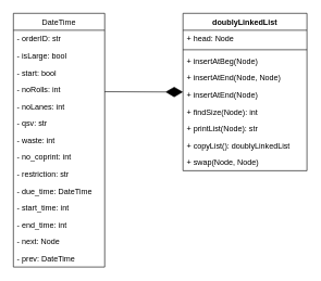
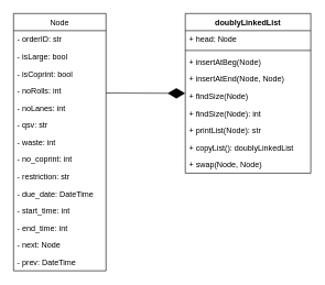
  <mxCell id="0" />
  <mxCell id="1" parent="0" />
- <mxCell id="2" value="DateTime" style="swimlane;fontStyle=0;childLayout=stackLayout;horizontal=1;startSize=26;fillColor=none;horizontalStack=0;resizeParent=1;resizeParentMax=0;resizeLast=0;collapsible=1;marginBottom=0;" vertex="1" parent="1"><mxGeometry x="20" y="20" width="140" height="390" as="geometry" /></mxCell>
+ <mxCell id="2" value="Node" style="swimlane;fontStyle=0;childLayout=stackLayout;horizontal=1;startSize=26;fillColor=none;horizontalStack=0;resizeParent=1;resizeParentMax=0;resizeLast=0;collapsible=1;marginBottom=0;" vertex="1" parent="1"><mxGeometry x="20" y="20" width="140" height="390" as="geometry" /></mxCell>
  <mxCell id="3" value="- orderID: str" style="text;strokeColor=none;fillColor=none;align=left;verticalAlign=top;spacingLeft=4;spacingRight=4;overflow=hidden;rotatable=0;points=[[0,0.5],[1,0.5]];portConstraint=eastwest;" vertex="1" parent="2"><mxGeometry y="26" width="140" height="26" as="geometry" /></mxCell>
  <mxCell id="4" value="- isLarge: bool" style="text;strokeColor=none;fillColor=none;align=left;verticalAlign=top;spacingLeft=4;spacingRight=4;overflow=hidden;rotatable=0;points=[[0,0.5],[1,0.5]];portConstraint=eastwest;" vertex="1" parent="2"><mxGeometry y="52" width="140" height="26" as="geometry" /></mxCell>
- <mxCell id="5" value="- start: bool" style="text;strokeColor=none;fillColor=none;align=left;verticalAlign=top;spacingLeft=4;spacingRight=4;overflow=hidden;rotatable=0;points=[[0,0.5],[1,0.5]];portConstraint=eastwest;" vertex="1" parent="2"><mxGeometry y="78" width="140" height="26" as="geometry" /></mxCell>
+ <mxCell id="5" value="- isCoprint: bool" style="text;strokeColor=none;fillColor=none;align=left;verticalAlign=top;spacingLeft=4;spacingRight=4;overflow=hidden;rotatable=0;points=[[0,0.5],[1,0.5]];portConstraint=eastwest;" vertex="1" parent="2"><mxGeometry y="78" width="140" height="26" as="geometry" /></mxCell>
  <mxCell id="6" value="- noRolls: int" style="text;strokeColor=none;fillColor=none;align=left;verticalAlign=top;spacingLeft=4;spacingRight=4;overflow=hidden;rotatable=0;points=[[0,0.5],[1,0.5]];portConstraint=eastwest;" vertex="1" parent="2"><mxGeometry y="104" width="140" height="26" as="geometry" /></mxCell>
  <mxCell id="7" value="- noLanes: int" style="text;strokeColor=none;fillColor=none;align=left;verticalAlign=top;spacingLeft=4;spacingRight=4;overflow=hidden;rotatable=0;points=[[0,0.5],[1,0.5]];portConstraint=eastwest;" vertex="1" parent="2"><mxGeometry y="130" width="140" height="26" as="geometry" /></mxCell>
  <mxCell id="8" value="- qsv: str" style="text;strokeColor=none;fillColor=none;align=left;verticalAlign=top;spacingLeft=4;spacingRight=4;overflow=hidden;rotatable=0;points=[[0,0.5],[1,0.5]];portConstraint=eastwest;" vertex="1" parent="2"><mxGeometry y="156" width="140" height="26" as="geometry" /></mxCell>
  <mxCell id="9" value="- waste: int" style="text;strokeColor=none;fillColor=none;align=left;verticalAlign=top;spacingLeft=4;spacingRight=4;overflow=hidden;rotatable=0;points=[[0,0.5],[1,0.5]];portConstraint=eastwest;" vertex="1" parent="2"><mxGeometry y="182" width="140" height="26" as="geometry" /></mxCell>
  <mxCell id="10" value="- no_coprint: int" style="text;strokeColor=none;fillColor=none;align=left;verticalAlign=top;spacingLeft=4;spacingRight=4;overflow=hidden;rotatable=0;points=[[0,0.5],[1,0.5]];portConstraint=eastwest;" vertex="1" parent="2"><mxGeometry y="208" width="140" height="26" as="geometry" /></mxCell>
  <mxCell id="11" value="- restriction: str" style="text;strokeColor=none;fillColor=none;align=left;verticalAlign=top;spacingLeft=4;spacingRight=4;overflow=hidden;rotatable=0;points=[[0,0.5],[1,0.5]];portConstraint=eastwest;" vertex="1" parent="2"><mxGeometry y="234" width="140" height="26" as="geometry" /></mxCell>
- <mxCell id="12" value="- due_time: DateTime" style="text;strokeColor=none;fillColor=none;align=left;verticalAlign=top;spacingLeft=4;spacingRight=4;overflow=hidden;rotatable=0;points=[[0,0.5],[1,0.5]];portConstraint=eastwest;" vertex="1" parent="2"><mxGeometry y="260" width="140" height="26" as="geometry" /></mxCell>
+ <mxCell id="12" value="- due_date: DateTime" style="text;strokeColor=none;fillColor=none;align=left;verticalAlign=top;spacingLeft=4;spacingRight=4;overflow=hidden;rotatable=0;points=[[0,0.5],[1,0.5]];portConstraint=eastwest;" vertex="1" parent="2"><mxGeometry y="260" width="140" height="26" as="geometry" /></mxCell>
  <mxCell id="13" value="- start_time: int" style="text;strokeColor=none;fillColor=none;align=left;verticalAlign=top;spacingLeft=4;spacingRight=4;overflow=hidden;rotatable=0;points=[[0,0.5],[1,0.5]];portConstraint=eastwest;" vertex="1" parent="2"><mxGeometry y="286" width="140" height="26" as="geometry" /></mxCell>
  <mxCell id="14" value="- end_time: int" style="text;strokeColor=none;fillColor=none;align=left;verticalAlign=top;spacingLeft=4;spacingRight=4;overflow=hidden;rotatable=0;points=[[0,0.5],[1,0.5]];portConstraint=eastwest;" vertex="1" parent="2"><mxGeometry y="312" width="140" height="26" as="geometry" /></mxCell>
  <mxCell id="15" value="- next: Node" style="text;strokeColor=none;fillColor=none;align=left;verticalAlign=top;spacingLeft=4;spacingRight=4;overflow=hidden;rotatable=0;points=[[0,0.5],[1,0.5]];portConstraint=eastwest;" vertex="1" parent="2"><mxGeometry y="338" width="140" height="26" as="geometry" /></mxCell>
  <mxCell id="16" value="- prev: DateTime" style="text;strokeColor=none;fillColor=none;align=left;verticalAlign=top;spacingLeft=4;spacingRight=4;overflow=hidden;rotatable=0;points=[[0,0.5],[1,0.5]];portConstraint=eastwest;" vertex="1" parent="2"><mxGeometry y="364" width="140" height="26" as="geometry" /></mxCell>
  <mxCell id="17" value="doublyLinkedList" style="swimlane;fontStyle=1;align=center;verticalAlign=top;childLayout=stackLayout;horizontal=1;startSize=26;horizontalStack=0;resizeParent=1;resizeParentMax=0;resizeLast=0;collapsible=1;marginBottom=0;" vertex="1" parent="1"><mxGeometry x="280" y="20" width="190" height="242" as="geometry" /></mxCell>
  <mxCell id="18" value="+ head: Node" style="text;strokeColor=none;fillColor=none;align=left;verticalAlign=top;spacingLeft=4;spacingRight=4;overflow=hidden;rotatable=0;points=[[0,0.5],[1,0.5]];portConstraint=eastwest;" vertex="1" parent="17"><mxGeometry y="26" width="190" height="26" as="geometry" /></mxCell>
  <mxCell id="19" value="" style="line;strokeWidth=1;fillColor=none;align=left;verticalAlign=middle;spacingTop=-1;spacingLeft=3;spacingRight=3;rotatable=0;labelPosition=right;points=[];portConstraint=eastwest;" vertex="1" parent="17"><mxGeometry y="52" width="190" height="8" as="geometry" /></mxCell>
  <mxCell id="20" value="+ insertAtBeg(Node)" style="text;strokeColor=none;fillColor=none;align=left;verticalAlign=top;spacingLeft=4;spacingRight=4;overflow=hidden;rotatable=0;points=[[0,0.5],[1,0.5]];portConstraint=eastwest;" vertex="1" parent="17"><mxGeometry y="60" width="190" height="26" as="geometry" /></mxCell>
  <mxCell id="21" value="+ insertAtEnd(Node, Node)" style="text;strokeColor=none;fillColor=none;align=left;verticalAlign=top;spacingLeft=4;spacingRight=4;overflow=hidden;rotatable=0;points=[[0,0.5],[1,0.5]];portConstraint=eastwest;" vertex="1" parent="17"><mxGeometry y="86" width="190" height="26" as="geometry" /></mxCell>
- <mxCell id="22" value="+ insertAtEnd(Node)" style="text;strokeColor=none;fillColor=none;align=left;verticalAlign=top;spacingLeft=4;spacingRight=4;overflow=hidden;rotatable=0;points=[[0,0.5],[1,0.5]];portConstraint=eastwest;" vertex="1" parent="17"><mxGeometry y="112" width="190" height="26" as="geometry" /></mxCell>
+ <mxCell id="22" value="+ findSize(Node)" style="text;strokeColor=none;fillColor=none;align=left;verticalAlign=top;spacingLeft=4;spacingRight=4;overflow=hidden;rotatable=0;points=[[0,0.5],[1,0.5]];portConstraint=eastwest;" vertex="1" parent="17"><mxGeometry y="112" width="190" height="26" as="geometry" /></mxCell>
  <mxCell id="23" value="+ findSize(Node): int" style="text;strokeColor=none;fillColor=none;align=left;verticalAlign=top;spacingLeft=4;spacingRight=4;overflow=hidden;rotatable=0;points=[[0,0.5],[1,0.5]];portConstraint=eastwest;" vertex="1" parent="17"><mxGeometry y="138" width="190" height="26" as="geometry" /></mxCell>
  <mxCell id="24" value="+ printList(Node): str" style="text;strokeColor=none;fillColor=none;align=left;verticalAlign=top;spacingLeft=4;spacingRight=4;overflow=hidden;rotatable=0;points=[[0,0.5],[1,0.5]];portConstraint=eastwest;" vertex="1" parent="17"><mxGeometry y="164" width="190" height="26" as="geometry" /></mxCell>
  <mxCell id="25" value="+ copyList(): doublyLinkedList" style="text;strokeColor=none;fillColor=none;align=left;verticalAlign=top;spacingLeft=4;spacingRight=4;overflow=hidden;rotatable=0;points=[[0,0.5],[1,0.5]];portConstraint=eastwest;" vertex="1" parent="17"><mxGeometry y="190" width="190" height="26" as="geometry" /></mxCell>
  <mxCell id="26" value="+ swap(Node, Node)" style="text;strokeColor=none;fillColor=none;align=left;verticalAlign=top;spacingLeft=4;spacingRight=4;overflow=hidden;rotatable=0;points=[[0,0.5],[1,0.5]];portConstraint=eastwest;" vertex="1" parent="17"><mxGeometry y="216" width="190" height="26" as="geometry" /></mxCell>
  <mxCell id="27" value="" style="endArrow=diamondThin;endFill=1;endSize=24;html=1;rounded=0;" edge="1" parent="1"><mxGeometry width="160" relative="1" as="geometry"><mxPoint x="160" y="140.5" as="sourcePoint" /><mxPoint x="280" y="141" as="targetPoint" /></mxGeometry></mxCell>
